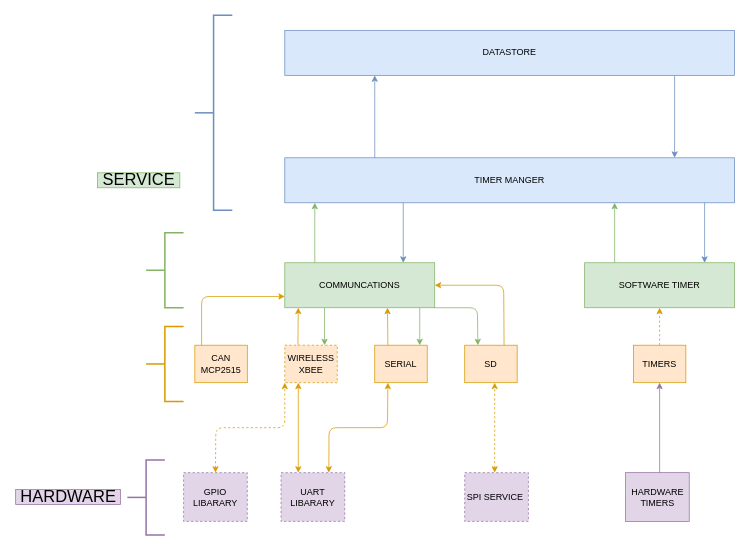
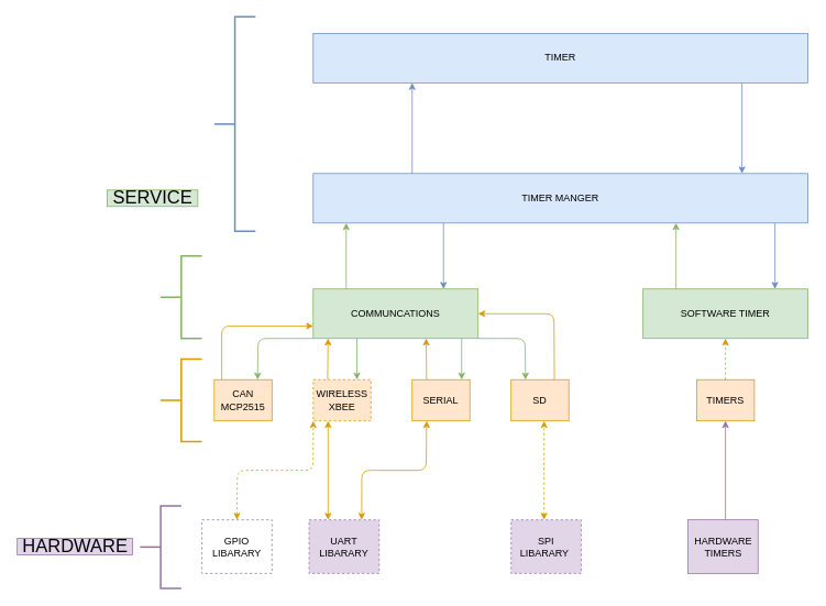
  <mxCell id="0" />
  <mxCell id="1" parent="0" />
- <mxCell id="2" value="DATASTORE" style="rounded=0;whiteSpace=wrap;html=1;fillColor=#dae8fc;strokeColor=#6c8ebf;" vertex="1" parent="1"><mxGeometry x="379" y="40" width="600" height="60" as="geometry" /></mxCell>
+ <mxCell id="2" value="TIMER" style="rounded=0;whiteSpace=wrap;html=1;fillColor=#dae8fc;strokeColor=#6c8ebf;" vertex="1" parent="1"><mxGeometry x="379" y="40" width="600" height="60" as="geometry" /></mxCell>
  <mxCell id="3" value="TIMER MANGER" style="rounded=0;whiteSpace=wrap;html=1;fillColor=#dae8fc;strokeColor=#6c8ebf;" vertex="1" parent="1"><mxGeometry x="379" y="210" width="600" height="60" as="geometry" /></mxCell>
  <mxCell id="4" value="" style="endArrow=classic;html=1;fillColor=#dae8fc;strokeColor=#6c8ebf;" edge="1" parent="1"><mxGeometry width="50" height="50" relative="1" as="geometry"><mxPoint x="499" y="210" as="sourcePoint" /><mxPoint x="499" y="100" as="targetPoint" /></mxGeometry></mxCell>
  <mxCell id="5" value="" style="endArrow=classic;html=1;fillColor=#dae8fc;strokeColor=#6c8ebf;" edge="1" parent="1"><mxGeometry width="50" height="50" relative="1" as="geometry"><mxPoint x="899" y="100" as="sourcePoint" /><mxPoint x="899" y="210" as="targetPoint" /></mxGeometry></mxCell>
  <mxCell id="6" value="COMMUNCATIONS" style="rounded=0;whiteSpace=wrap;html=1;fillColor=#d5e8d4;strokeColor=#82b366;" vertex="1" parent="1"><mxGeometry x="379" y="350" width="200" height="60" as="geometry" /></mxCell>
  <mxCell id="7" value="SOFTWARE TIMER" style="rounded=0;whiteSpace=wrap;html=1;fillColor=#d5e8d4;strokeColor=#82b366;" vertex="1" parent="1"><mxGeometry x="779" y="350" width="200" height="60" as="geometry" /></mxCell>
  <mxCell id="8" value="CAN MCP2515" style="rounded=0;whiteSpace=wrap;html=1;fillColor=#ffe6cc;strokeColor=#d79b00;" vertex="1" parent="1"><mxGeometry x="259" y="460" width="70" height="50" as="geometry" /></mxCell>
  <mxCell id="9" value="WIRELESS XBEE" style="rounded=0;whiteSpace=wrap;html=1;fillColor=#ffe6cc;strokeColor=#d79b00;dashed=1;" vertex="1" parent="1"><mxGeometry x="379" y="460" width="70" height="50" as="geometry" /></mxCell>
  <mxCell id="10" value="SERIAL" style="rounded=0;whiteSpace=wrap;html=1;fillColor=#ffe6cc;strokeColor=#d79b00;" vertex="1" parent="1"><mxGeometry x="499" y="460" width="70" height="50" as="geometry" /></mxCell>
  <mxCell id="11" value="SD" style="rounded=0;whiteSpace=wrap;html=1;fillColor=#ffe6cc;strokeColor=#d79b00;" vertex="1" parent="1"><mxGeometry x="619" y="460" width="70" height="50" as="geometry" /></mxCell>
  <mxCell id="12" value="" style="endArrow=classic;html=1;fillColor=#d5e8d4;strokeColor=#82b366;" edge="1" parent="1"><mxGeometry width="50" height="50" relative="1" as="geometry"><mxPoint x="419" y="350" as="sourcePoint" /><mxPoint x="419" y="270" as="targetPoint" /></mxGeometry></mxCell>
  <mxCell id="13" value="" style="endArrow=classic;html=1;exitX=0.25;exitY=1;exitDx=0;exitDy=0;entryX=0.75;entryY=0;entryDx=0;entryDy=0;fillColor=#dae8fc;strokeColor=#6c8ebf;" edge="1" parent="1"><mxGeometry width="50" height="50" relative="1" as="geometry"><mxPoint x="537" y="270" as="sourcePoint" /><mxPoint x="537" y="350" as="targetPoint" /></mxGeometry></mxCell>
  <mxCell id="14" value="" style="endArrow=classic;html=1;fillColor=#d5e8d4;strokeColor=#82b366;" edge="1" parent="1"><mxGeometry width="50" height="50" relative="1" as="geometry"><mxPoint x="819" y="350" as="sourcePoint" /><mxPoint x="819" y="270" as="targetPoint" /></mxGeometry></mxCell>
  <mxCell id="15" value="" style="endArrow=classic;html=1;exitX=0.25;exitY=1;exitDx=0;exitDy=0;entryX=0.75;entryY=0;entryDx=0;entryDy=0;fillColor=#dae8fc;strokeColor=#6c8ebf;" edge="1" parent="1"><mxGeometry width="50" height="50" relative="1" as="geometry"><mxPoint x="939" y="270" as="sourcePoint" /><mxPoint x="939" y="350" as="targetPoint" /></mxGeometry></mxCell>
  <mxCell id="16" value="" style="endArrow=classic;html=1;entryX=0;entryY=0.75;entryDx=0;entryDy=0;exitX=0.5;exitY=0;exitDx=0;exitDy=0;fillColor=#ffe6cc;strokeColor=#d79b00;" edge="1" parent="1" target="6"><mxGeometry width="50" height="50" relative="1" as="geometry"><mxPoint x="268" y="460" as="sourcePoint" /><mxPoint x="353" y="410" as="targetPoint" /><Array as="points"><mxPoint x="268" y="395" /></Array></mxGeometry></mxCell>
+ <mxCell id="17" value="" style="endArrow=classic;html=1;entryX=0.75;entryY=0;entryDx=0;entryDy=0;exitX=0;exitY=1;exitDx=0;exitDy=0;fillColor=#d5e8d4;strokeColor=#82b366;" edge="1" parent="1" source="6" target="8"><mxGeometry width="50" height="50" relative="1" as="geometry"><mxPoint x="519" y="540" as="sourcePoint" /><mxPoint x="569" y="490" as="targetPoint" /><Array as="points"><mxPoint x="312" y="410" /></Array></mxGeometry></mxCell>
  <mxCell id="18" value="" style="endArrow=classic;html=1;exitX=0.25;exitY=0;exitDx=0;exitDy=0;fillColor=#ffe6cc;strokeColor=#d79b00;" edge="1" parent="1" source="9"><mxGeometry width="50" height="50" relative="1" as="geometry"><mxPoint x="519" y="540" as="sourcePoint" /><mxPoint x="397" y="410" as="targetPoint" /></mxGeometry></mxCell>
  <mxCell id="19" value="" style="endArrow=classic;html=1;fillColor=#d5e8d4;strokeColor=#82b366;" edge="1" parent="1"><mxGeometry width="50" height="50" relative="1" as="geometry"><mxPoint x="432" y="410" as="sourcePoint" /><mxPoint x="432" y="460" as="targetPoint" /></mxGeometry></mxCell>
  <mxCell id="20" value="" style="endArrow=classic;html=1;exitX=0.25;exitY=0;exitDx=0;exitDy=0;fillColor=#ffe6cc;strokeColor=#d79b00;" edge="1" parent="1" source="10"><mxGeometry width="50" height="50" relative="1" as="geometry"><mxPoint x="509" y="450" as="sourcePoint" /><mxPoint x="516" y="410" as="targetPoint" /></mxGeometry></mxCell>
  <mxCell id="21" value="" style="endArrow=classic;html=1;fillColor=#d5e8d4;strokeColor=#82b366;" edge="1" parent="1"><mxGeometry width="50" height="50" relative="1" as="geometry"><mxPoint x="559" y="410" as="sourcePoint" /><mxPoint x="559" y="460" as="targetPoint" /></mxGeometry></mxCell>
  <mxCell id="22" value="" style="endArrow=classic;html=1;entryX=1;entryY=0.5;entryDx=0;entryDy=0;exitX=0.75;exitY=0;exitDx=0;exitDy=0;fillColor=#ffe6cc;strokeColor=#d79b00;" edge="1" parent="1" source="11" target="6"><mxGeometry width="50" height="50" relative="1" as="geometry"><mxPoint x="579" y="480" as="sourcePoint" /><mxPoint x="629" y="430" as="targetPoint" /><Array as="points"><mxPoint x="671" y="380" /></Array></mxGeometry></mxCell>
  <mxCell id="23" value="" style="endArrow=classic;html=1;exitX=1;exitY=1;exitDx=0;exitDy=0;entryX=0.25;entryY=0;entryDx=0;entryDy=0;fillColor=#d5e8d4;strokeColor=#82b366;" edge="1" parent="1" source="6" target="11"><mxGeometry width="50" height="50" relative="1" as="geometry"><mxPoint x="579" y="480" as="sourcePoint" /><mxPoint x="629" y="430" as="targetPoint" /><Array as="points"><mxPoint x="636" y="410" /></Array></mxGeometry></mxCell>
  <mxCell id="24" value="TIMERS" style="rounded=0;whiteSpace=wrap;html=1;fillColor=#ffe6cc;strokeColor=#d79b00;" vertex="1" parent="1"><mxGeometry x="844" y="460" width="70" height="50" as="geometry" /></mxCell>
  <mxCell id="25" value="" style="endArrow=classic;html=1;entryX=0.5;entryY=1;entryDx=0;entryDy=0;exitX=0.5;exitY=0;exitDx=0;exitDy=0;fillColor=#ffe6cc;strokeColor=#d79b00;dashed=1;" edge="1" parent="1" source="24" target="7"><mxGeometry width="50" height="50" relative="1" as="geometry"><mxPoint x="579" y="470" as="sourcePoint" /><mxPoint x="629" y="420" as="targetPoint" /></mxGeometry></mxCell>
  <mxCell id="26" value="HARDWARE TIMERS" style="rounded=0;whiteSpace=wrap;html=1;fillColor=#e1d5e7;strokeColor=#9673a6;" vertex="1" parent="1"><mxGeometry x="833.5" y="630" width="85" height="65" as="geometry" /></mxCell>
  <mxCell id="27" value="UART LIBARARY" style="rounded=0;whiteSpace=wrap;html=1;dashed=1;fillColor=#e1d5e7;strokeColor=#9673a6;" vertex="1" parent="1"><mxGeometry x="374" y="630" width="85" height="65" as="geometry" /></mxCell>
- <mxCell id="28" value="SPI SERVICE&amp;nbsp;" style="rounded=0;whiteSpace=wrap;html=1;dashed=1;fillColor=#e1d5e7;strokeColor=#9673a6;" vertex="1" parent="1"><mxGeometry x="619" y="630" width="85" height="65" as="geometry" /></mxCell>
+ <mxCell id="28" value="SPI LIBARARY&amp;nbsp;" style="rounded=0;whiteSpace=wrap;html=1;dashed=1;fillColor=#e1d5e7;strokeColor=#9673a6;" vertex="1" parent="1"><mxGeometry x="619" y="630" width="85" height="65" as="geometry" /></mxCell>
  <mxCell id="29" value="" style="endArrow=classic;startArrow=classic;html=1;fillColor=#ffe6cc;strokeColor=#d79b00;" edge="1" parent="1"><mxGeometry width="50" height="50" relative="1" as="geometry"><mxPoint x="397" y="630" as="sourcePoint" /><mxPoint x="397" y="510" as="targetPoint" /></mxGeometry></mxCell>
  <mxCell id="30" value="" style="endArrow=classic;startArrow=classic;html=1;entryX=0.25;entryY=1;entryDx=0;entryDy=0;exitX=0.75;exitY=0;exitDx=0;exitDy=0;fillColor=#ffe6cc;strokeColor=#d79b00;" edge="1" parent="1" source="27" target="10"><mxGeometry width="50" height="50" relative="1" as="geometry"><mxPoint x="589" y="670" as="sourcePoint" /><mxPoint x="639" y="620" as="targetPoint" /><Array as="points"><mxPoint x="438" y="570" /><mxPoint x="516" y="570" /></Array></mxGeometry></mxCell>
  <mxCell id="31" value="" style="endArrow=classic;startArrow=classic;html=1;jumpStyle=none;dashed=1;fillColor=#ffe6cc;strokeColor=#d79b00;" edge="1" parent="1"><mxGeometry width="50" height="50" relative="1" as="geometry"><mxPoint x="659" y="630" as="sourcePoint" /><mxPoint x="659" y="510" as="targetPoint" /></mxGeometry></mxCell>
- <mxCell id="32" value="GPIO LIBARARY" style="rounded=0;whiteSpace=wrap;html=1;dashed=1;fillColor=#e1d5e7;strokeColor=#9673a6;" vertex="1" parent="1"><mxGeometry x="244" y="630" width="85" height="65" as="geometry" /></mxCell>
+ <mxCell id="32" value="GPIO LIBARARY" style="rounded=0;whiteSpace=wrap;html=1;dashed=1;fillColor=#ffffff;strokeColor=#9673a6;" vertex="1" parent="1"><mxGeometry x="244" y="630" width="85" height="65" as="geometry" /></mxCell>
  <mxCell id="33" value="" style="endArrow=classic;startArrow=classic;html=1;dashed=1;exitX=0.5;exitY=0;exitDx=0;exitDy=0;fillColor=#ffe6cc;strokeColor=#d79b00;" edge="1" parent="1" source="32"><mxGeometry width="50" height="50" relative="1" as="geometry"><mxPoint x="279" y="670" as="sourcePoint" /><mxPoint x="379" y="510" as="targetPoint" /><Array as="points"><mxPoint x="287" y="570" /><mxPoint x="379" y="570" /></Array></mxGeometry></mxCell>
  <mxCell id="34" value="" style="endArrow=classic;html=1;entryX=0.5;entryY=1;entryDx=0;entryDy=0;fillColor=#e1d5e7;strokeColor=#9673a6;" edge="1" parent="1" target="24"><mxGeometry width="50" height="50" relative="1" as="geometry"><mxPoint x="879" y="630" as="sourcePoint" /><mxPoint x="909" y="620" as="targetPoint" /></mxGeometry></mxCell>
  <mxCell id="35" value="" style="strokeWidth=2;html=1;shape=mxgraph.flowchart.annotation_2;align=left;labelPosition=right;pointerEvents=1;fillColor=#dae8fc;strokeColor=#6c8ebf;" vertex="1" parent="1"><mxGeometry x="259" y="20" width="50" height="260" as="geometry" /></mxCell>
  <mxCell id="36" value="" style="strokeWidth=2;html=1;shape=mxgraph.flowchart.annotation_2;align=left;labelPosition=right;pointerEvents=1;fillColor=#d5e8d4;strokeColor=#82b366;" vertex="1" parent="1"><mxGeometry x="194" y="310" width="50" height="100" as="geometry" /></mxCell>
  <mxCell id="37" value="&lt;font style=&quot;font-size: 22px&quot;&gt;SERVICE&lt;/font&gt;" style="text;html=1;align=center;verticalAlign=middle;resizable=0;points=[];autosize=1;fillColor=#d5e8d4;strokeColor=#82b366;" vertex="1" parent="1"><mxGeometry x="129" y="230" width="110" height="20" as="geometry" /></mxCell>
  <mxCell id="38" value="" style="strokeWidth=2;html=1;shape=mxgraph.flowchart.annotation_2;align=left;labelPosition=right;pointerEvents=1;fillColor=#ffe6cc;strokeColor=#d79b00;" vertex="1" parent="1"><mxGeometry x="194" y="435" width="50" height="100" as="geometry" /></mxCell>
  <mxCell id="39" value="" style="strokeWidth=2;html=1;shape=mxgraph.flowchart.annotation_2;align=left;labelPosition=right;pointerEvents=1;fillColor=#e1d5e7;strokeColor=#9673a6;" vertex="1" parent="1"><mxGeometry x="169" y="613" width="50" height="100" as="geometry" /></mxCell>
  <mxCell id="40" value="&lt;font style=&quot;font-size: 22px&quot;&gt;HARDWARE&lt;/font&gt;" style="text;html=1;align=center;verticalAlign=middle;resizable=0;points=[];autosize=1;fillColor=#e1d5e7;strokeColor=#9673a6;" vertex="1" parent="1"><mxGeometry x="20" y="652.5" width="140" height="20" as="geometry" /></mxCell>
